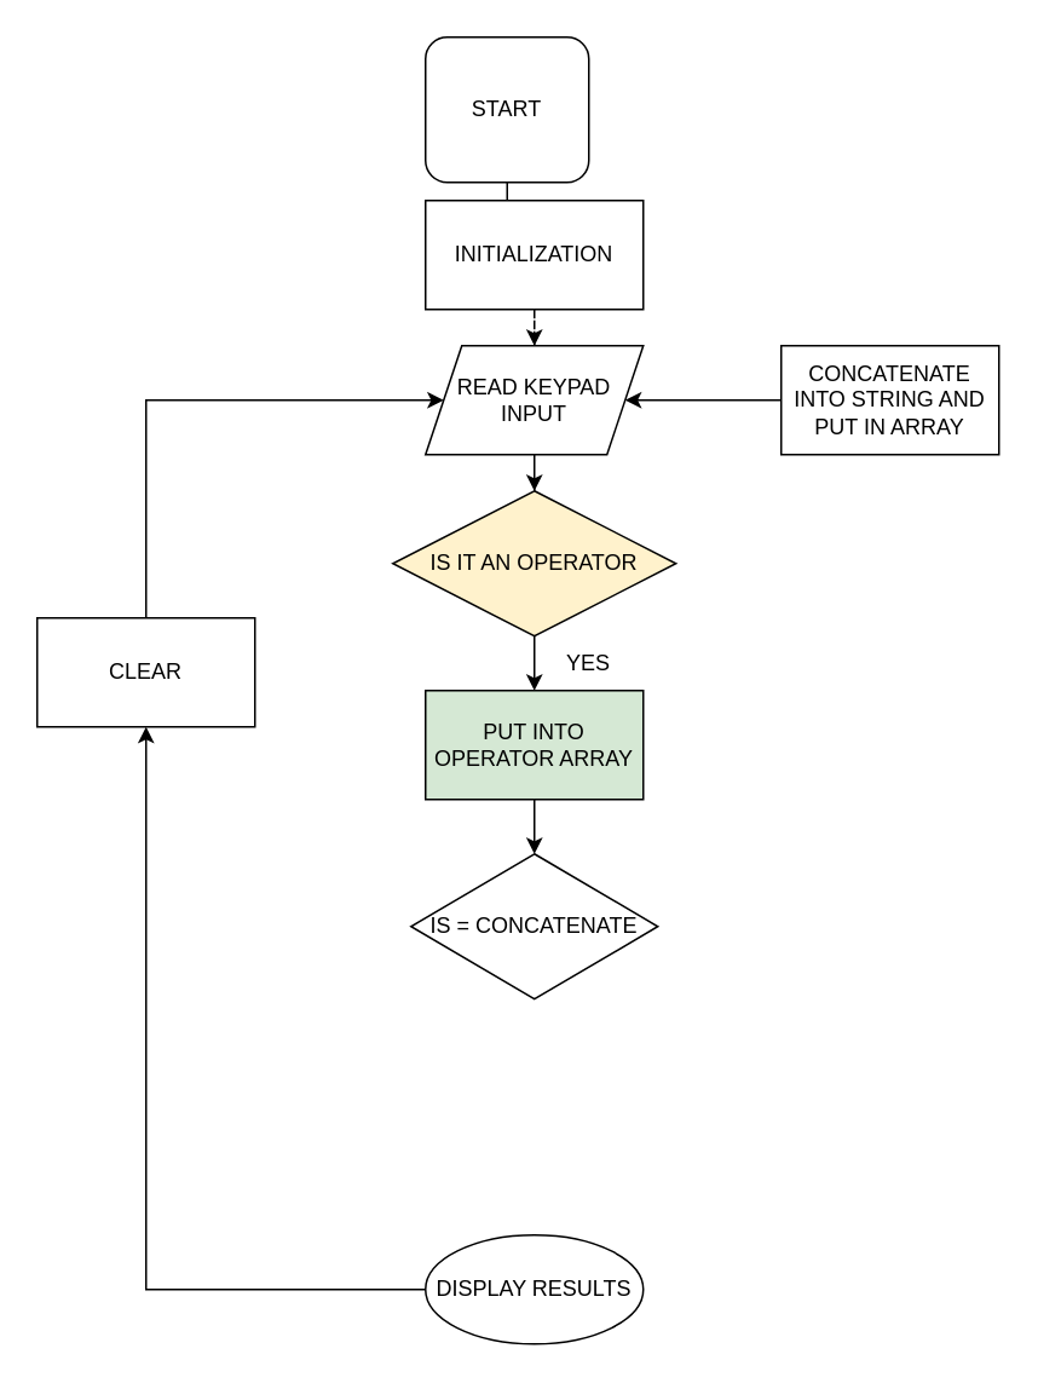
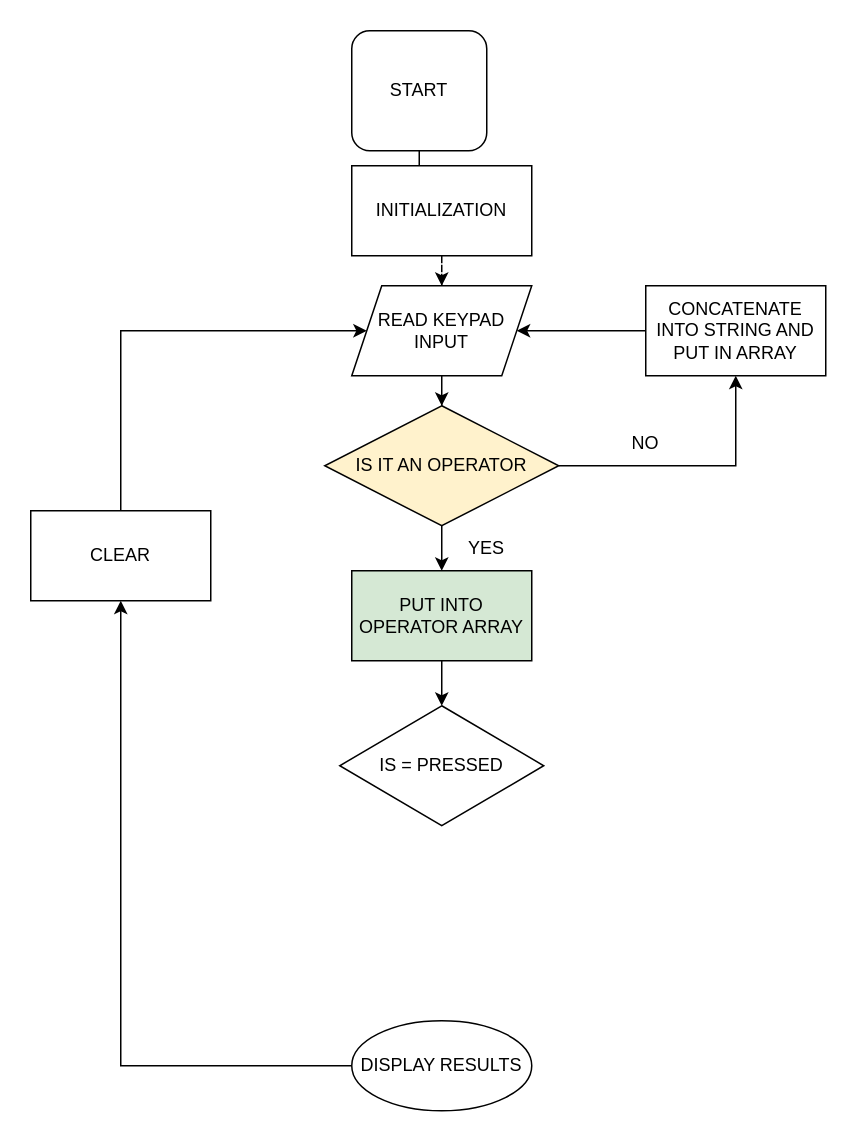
  <mxCell id="0" />
  <mxCell id="1" parent="0" />
  <mxCell id="2" value="" style="edgeStyle=orthogonalEdgeStyle;rounded=0;orthogonalLoop=1;jettySize=auto;html=1;" edge="1" parent="1" source="3" target="5"><mxGeometry relative="1" as="geometry" /></mxCell>
  <mxCell id="3" value="START" style="rounded=1;whiteSpace=wrap;html=1;" vertex="1" parent="1"><mxGeometry x="234" y="20" width="90" height="80" as="geometry" /></mxCell>
  <mxCell id="4" value="" style="edgeStyle=orthogonalEdgeStyle;rounded=0;orthogonalLoop=1;jettySize=auto;html=1;dashed=1;" edge="1" parent="1" source="5" target="7"><mxGeometry relative="1" as="geometry" /></mxCell>
  <mxCell id="5" value="INITIALIZATION" style="rounded=0;whiteSpace=wrap;html=1;" vertex="1" parent="1"><mxGeometry x="234" y="110" width="120" height="60" as="geometry" /></mxCell>
  <mxCell id="6" value="" style="edgeStyle=orthogonalEdgeStyle;rounded=0;orthogonalLoop=1;jettySize=auto;html=1;" edge="1" parent="1" source="7" target="10"><mxGeometry relative="1" as="geometry" /></mxCell>
  <mxCell id="7" value="READ KEYPAD INPUT" style="shape=parallelogram;perimeter=parallelogramPerimeter;whiteSpace=wrap;html=1;fixedSize=1;rounded=0;" vertex="1" parent="1"><mxGeometry x="234" y="190" width="120" height="60" as="geometry" /></mxCell>
+ <mxCell id="8" value="" style="edgeStyle=orthogonalEdgeStyle;rounded=0;orthogonalLoop=1;jettySize=auto;html=1;" edge="1" parent="1" source="10" target="12"><mxGeometry relative="1" as="geometry" /></mxCell>
  <mxCell id="9" value="" style="edgeStyle=orthogonalEdgeStyle;rounded=0;orthogonalLoop=1;jettySize=auto;html=1;" edge="1" parent="1" source="10" target="15"><mxGeometry relative="1" as="geometry" /></mxCell>
  <mxCell id="10" value="IS IT AN OPERATOR" style="rhombus;whiteSpace=wrap;html=1;fillColor=#fff2cc;" vertex="1" parent="1"><mxGeometry x="216" y="270" width="156" height="80" as="geometry" /></mxCell>
  <mxCell id="11" value="" style="edgeStyle=orthogonalEdgeStyle;rounded=0;orthogonalLoop=1;jettySize=auto;html=1;" edge="1" parent="1" source="12" target="7"><mxGeometry relative="1" as="geometry" /></mxCell>
  <mxCell id="12" value="CONCATENATE INTO STRING AND PUT IN ARRAY" style="whiteSpace=wrap;html=1;" vertex="1" parent="1"><mxGeometry x="430" y="190" width="120" height="60" as="geometry" /></mxCell>
+ <mxCell id="13" value="NO" style="text;html=1;strokeColor=none;fillColor=none;align=center;verticalAlign=middle;whiteSpace=wrap;rounded=0;" vertex="1" parent="1"><mxGeometry x="400" y="280" width="60" height="30" as="geometry" /></mxCell>
  <mxCell id="14" value="" style="edgeStyle=orthogonalEdgeStyle;rounded=0;orthogonalLoop=1;jettySize=auto;html=1;" edge="1" parent="1" source="15" target="21"><mxGeometry relative="1" as="geometry" /></mxCell>
  <mxCell id="15" value="PUT INTO OPERATOR ARRAY" style="whiteSpace=wrap;html=1;fillColor=#d5e8d4;" vertex="1" parent="1"><mxGeometry x="234" y="380" width="120" height="60" as="geometry" /></mxCell>
  <mxCell id="16" style="edgeStyle=orthogonalEdgeStyle;rounded=0;orthogonalLoop=1;jettySize=auto;html=1;entryX=0.5;entryY=1;entryDx=0;entryDy=0;" edge="1" parent="1" source="17" target="19"><mxGeometry relative="1" as="geometry"><mxPoint x="80" y="390" as="targetPoint" /></mxGeometry></mxCell>
  <mxCell id="17" value="DISPLAY RESULTS" style="ellipse;whiteSpace=wrap;html=1;" vertex="1" parent="1"><mxGeometry x="234" y="680" width="120" height="60" as="geometry" /></mxCell>
  <mxCell id="18" style="edgeStyle=orthogonalEdgeStyle;rounded=0;orthogonalLoop=1;jettySize=auto;html=1;entryX=0;entryY=0.5;entryDx=0;entryDy=0;" edge="1" parent="1" source="19" target="7"><mxGeometry relative="1" as="geometry"><Array as="points"><mxPoint x="80" y="220" /></Array></mxGeometry></mxCell>
  <mxCell id="19" value="CLEAR" style="rounded=0;whiteSpace=wrap;html=1;" vertex="1" parent="1"><mxGeometry x="20" y="340" width="120" height="60" as="geometry" /></mxCell>
  <mxCell id="20" value="YES" style="text;html=1;strokeColor=none;fillColor=none;align=center;verticalAlign=middle;whiteSpace=wrap;rounded=0;" vertex="1" parent="1"><mxGeometry x="294" y="350" width="60" height="30" as="geometry" /></mxCell>
- <mxCell id="21" value="IS = CONCATENATE" style="rhombus;whiteSpace=wrap;html=1;" vertex="1" parent="1"><mxGeometry x="226" y="470" width="136" height="80" as="geometry" /></mxCell>
+ <mxCell id="21" value="IS = PRESSED" style="rhombus;whiteSpace=wrap;html=1;" vertex="1" parent="1"><mxGeometry x="226" y="470" width="136" height="80" as="geometry" /></mxCell>
